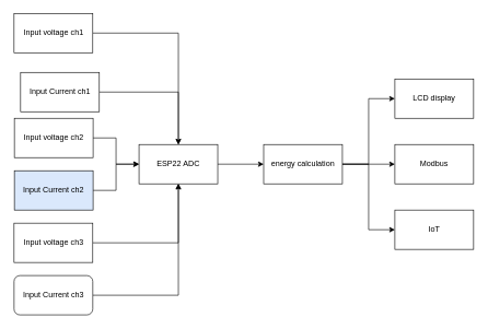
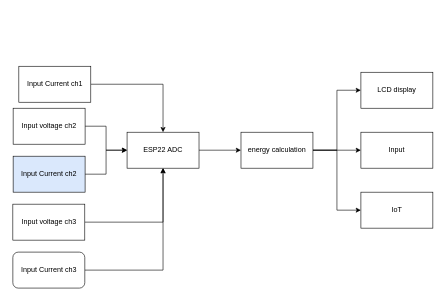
  <mxCell id="0" />
  <mxCell id="1" parent="0" />
  <mxCell id="2" style="edgeStyle=orthogonalEdgeStyle;rounded=0;orthogonalLoop=1;jettySize=auto;html=1;" edge="1" parent="1" source="3" target="7"><mxGeometry relative="1" as="geometry" /></mxCell>
  <mxCell id="3" value="Input voltage ch2" style="rounded=0;whiteSpace=wrap;html=1;" vertex="1" parent="1"><mxGeometry x="21" y="180" width="120" height="60" as="geometry" /></mxCell>
  <mxCell id="4" style="edgeStyle=orthogonalEdgeStyle;rounded=0;orthogonalLoop=1;jettySize=auto;html=1;entryX=0;entryY=0.5;entryDx=0;entryDy=0;" edge="1" parent="1" source="5" target="7"><mxGeometry relative="1" as="geometry" /></mxCell>
  <mxCell id="5" value="Input Current ch2" style="rounded=0;whiteSpace=wrap;html=1;fillColor=#dae8fc;" vertex="1" parent="1"><mxGeometry x="21" y="260" width="120" height="60" as="geometry" /></mxCell>
  <mxCell id="6" style="edgeStyle=orthogonalEdgeStyle;rounded=0;orthogonalLoop=1;jettySize=auto;html=1;entryX=0;entryY=0.5;entryDx=0;entryDy=0;" edge="1" parent="1" source="7" target="11"><mxGeometry relative="1" as="geometry" /></mxCell>
  <mxCell id="7" value="ESP22 ADC" style="rounded=0;whiteSpace=wrap;html=1;" vertex="1" parent="1"><mxGeometry x="211" y="220" width="120" height="60" as="geometry" /></mxCell>
  <mxCell id="8" style="edgeStyle=orthogonalEdgeStyle;rounded=0;orthogonalLoop=1;jettySize=auto;html=1;entryX=0;entryY=0.5;entryDx=0;entryDy=0;" edge="1" parent="1" source="11" target="13"><mxGeometry relative="1" as="geometry" /></mxCell>
  <mxCell id="9" style="edgeStyle=orthogonalEdgeStyle;rounded=0;orthogonalLoop=1;jettySize=auto;html=1;entryX=0;entryY=0.5;entryDx=0;entryDy=0;" edge="1" parent="1" source="11" target="12"><mxGeometry relative="1" as="geometry" /></mxCell>
  <mxCell id="10" style="edgeStyle=orthogonalEdgeStyle;rounded=0;orthogonalLoop=1;jettySize=auto;html=1;entryX=0;entryY=0.5;entryDx=0;entryDy=0;" edge="1" parent="1" source="11" target="14"><mxGeometry relative="1" as="geometry" /></mxCell>
  <mxCell id="11" value="energy calculation" style="rounded=0;whiteSpace=wrap;html=1;" vertex="1" parent="1"><mxGeometry x="401" y="220" width="120" height="60" as="geometry" /></mxCell>
  <mxCell id="12" value="LCD display" style="rounded=0;whiteSpace=wrap;html=1;" vertex="1" parent="1"><mxGeometry x="601" y="120" width="120" height="60" as="geometry" /></mxCell>
- <mxCell id="13" value="Modbus" style="rounded=0;whiteSpace=wrap;html=1;" vertex="1" parent="1"><mxGeometry x="601" y="220" width="120" height="60" as="geometry" /></mxCell>
+ <mxCell id="13" value="Input" style="rounded=0;whiteSpace=wrap;html=1;" vertex="1" parent="1"><mxGeometry x="601" y="220" width="120" height="60" as="geometry" /></mxCell>
  <mxCell id="14" value="IoT" style="rounded=0;whiteSpace=wrap;html=1;" vertex="1" parent="1"><mxGeometry x="601" y="320" width="120" height="60" as="geometry" /></mxCell>
- <mxCell id="15" style="edgeStyle=orthogonalEdgeStyle;rounded=0;orthogonalLoop=1;jettySize=auto;html=1;entryX=0.5;entryY=0;entryDx=0;entryDy=0;" edge="1" parent="1" source="16" target="7"><mxGeometry relative="1" as="geometry"><mxPoint x="210.5" y="90" as="targetPoint" /></mxGeometry></mxCell>
- <mxCell id="16" value="Input voltage ch1" style="rounded=0;whiteSpace=wrap;html=1;" vertex="1" parent="1"><mxGeometry x="20.5" y="20" width="120" height="60" as="geometry" /></mxCell>
  <mxCell id="17" style="edgeStyle=orthogonalEdgeStyle;rounded=0;orthogonalLoop=1;jettySize=auto;html=1;entryX=0.5;entryY=0;entryDx=0;entryDy=0;" edge="1" parent="1" source="18" target="7"><mxGeometry relative="1" as="geometry"><mxPoint x="210.5" y="90" as="targetPoint" /></mxGeometry></mxCell>
  <mxCell id="18" value="Input Current ch1" style="rounded=0;whiteSpace=wrap;html=1;" vertex="1" parent="1"><mxGeometry x="30.5" y="110" width="120" height="60" as="geometry" /></mxCell>
  <mxCell id="19" style="edgeStyle=orthogonalEdgeStyle;rounded=0;orthogonalLoop=1;jettySize=auto;html=1;entryX=0.5;entryY=1;entryDx=0;entryDy=0;" edge="1" parent="1" source="20" target="7"><mxGeometry relative="1" as="geometry"><mxPoint x="210.5" y="410" as="targetPoint" /></mxGeometry></mxCell>
  <mxCell id="20" value="Input voltage ch3" style="rounded=0;whiteSpace=wrap;html=1;" vertex="1" parent="1"><mxGeometry x="20.5" y="340" width="120" height="60" as="geometry" /></mxCell>
  <mxCell id="21" style="edgeStyle=orthogonalEdgeStyle;rounded=0;orthogonalLoop=1;jettySize=auto;html=1;entryX=0.5;entryY=1;entryDx=0;entryDy=0;" edge="1" parent="1" source="22" target="7"><mxGeometry relative="1" as="geometry"><mxPoint x="271" y="370" as="targetPoint" /></mxGeometry></mxCell>
  <mxCell id="22" value="Input Current ch3" style="whiteSpace=wrap;html=1;rounded=1;" vertex="1" parent="1"><mxGeometry x="20.5" y="420" width="120" height="60" as="geometry" /></mxCell>
